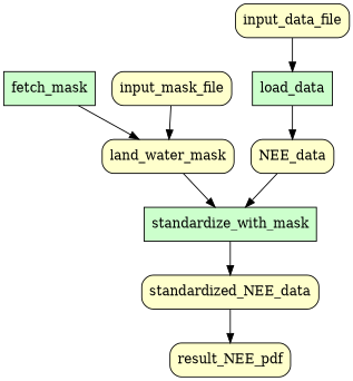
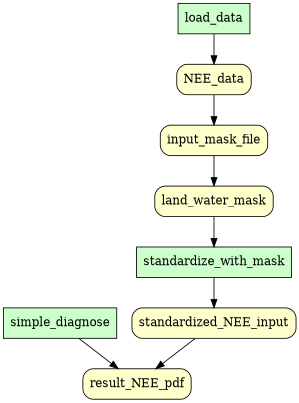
  digraph {
    rankdir=TB
    node [fillcolor="#FFFFCC" peripheries=1 shape=box style="rounded,filled"]
-   n1 [fillcolor="#CCFFCC" label=fetch_mask style=filled]
    n2 [label=land_water_mask]
    n3 [fillcolor="#CCFFCC" label=standardize_with_mask style=filled]
    n4 [fillcolor="#CCFFCC" label=load_data style=filled]
    n5 [label=NEE_data]
-   n6 [label=standardized_NEE_data]
+   n6 [label=standardized_NEE_input]
    n7 [label=result_NEE_pdf]
+   n8 [fillcolor="#CCFFCC" label=simple_diagnose style=filled]
    n9 [label=input_mask_file]
-   n10 [label=input_data_file]
-   n1 -> n2
    n2 -> n3
    n3 -> n6
    n4 -> n5
-   n5 -> n3
+   n5 -> n9
    n6 -> n7
+   n8 -> n7
    n9 -> n2
-   n10 -> n4
  }
